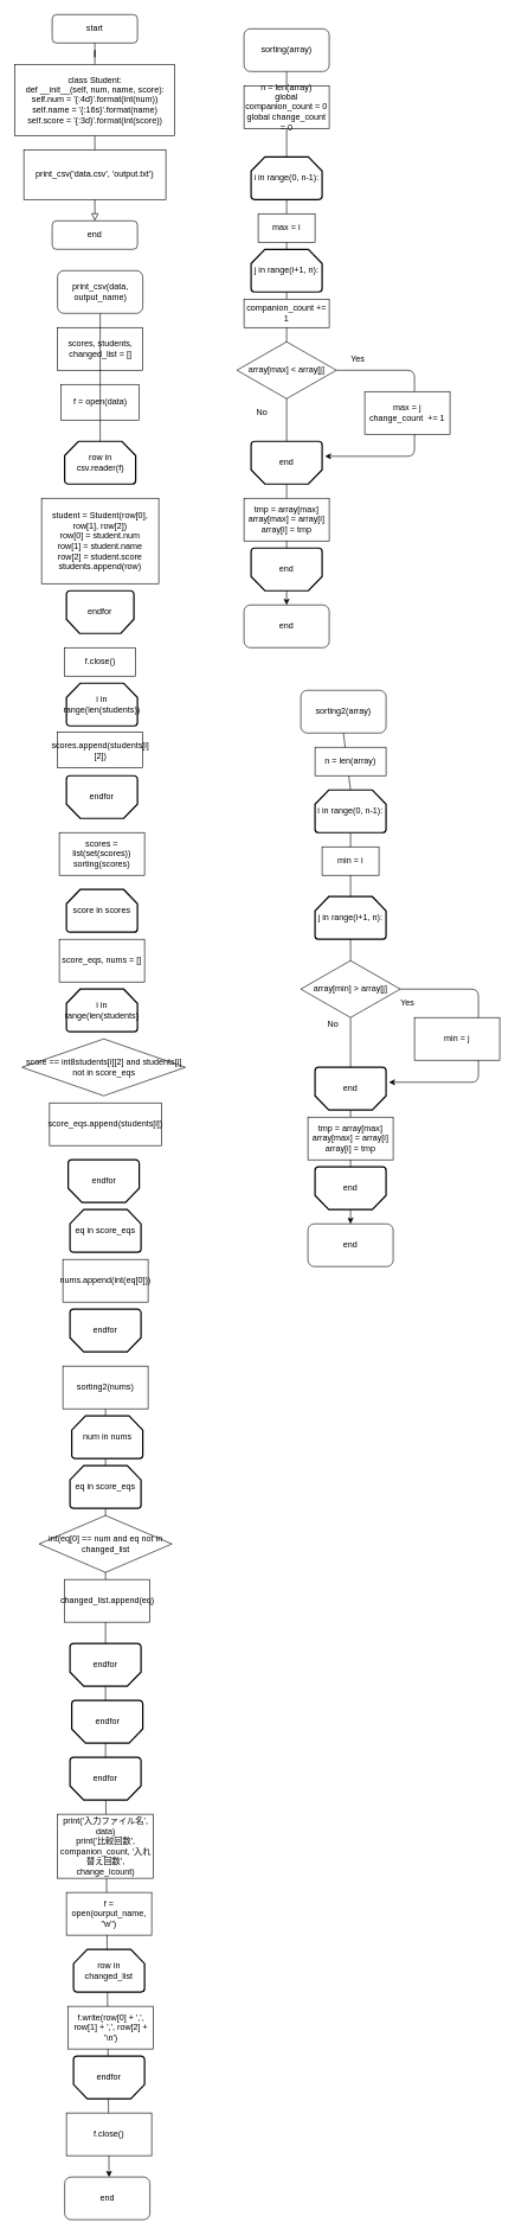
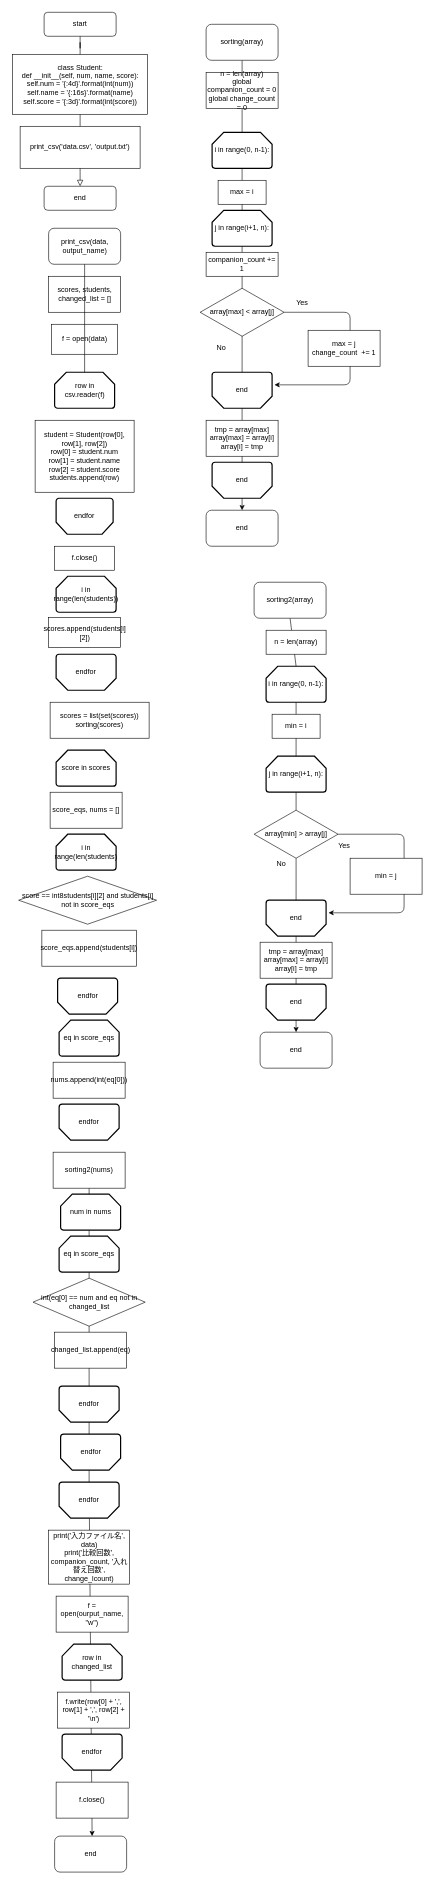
  <mxCell id="0" />
  <mxCell id="1" parent="0" />
  <mxCell id="2" value="" style="endArrow=none;html=1;exitX=0.5;exitY=1;exitDx=0;exitDy=0;startArrow=none;" edge="1" parent="1" source="71" target="72"><mxGeometry width="50" height="50" relative="1" as="geometry"><mxPoint x="148" y="1980" as="sourcePoint" /><mxPoint x="153" y="2770" as="targetPoint" /></mxGeometry></mxCell>
  <mxCell id="3" value="" style="endArrow=classic;html=1;exitX=0.5;exitY=1;exitDx=0;exitDy=0;startArrow=none;" edge="1" parent="1" source="72"><mxGeometry width="50" height="50" relative="1" as="geometry"><mxPoint x="-17" y="1170" as="sourcePoint" /><mxPoint x="153" y="3060" as="targetPoint" /></mxGeometry></mxCell>
  <mxCell id="4" value="" style="endArrow=classic;html=1;exitX=0.5;exitY=1;exitDx=0;exitDy=0;entryX=0.5;entryY=0;entryDx=0;entryDy=0;" edge="1" parent="1" source="12" target="13"><mxGeometry width="50" height="50" relative="1" as="geometry"><mxPoint x="53" y="600" as="sourcePoint" /><mxPoint x="103" y="550" as="targetPoint" /></mxGeometry></mxCell>
  <mxCell id="5" value="" style="endArrow=classic;html=1;exitX=1;exitY=0.5;exitDx=0;exitDy=0;entryX=-0.04;entryY=0.65;entryDx=0;entryDy=0;entryPerimeter=0;" edge="1" parent="1" source="22" target="20"><mxGeometry width="50" height="50" relative="1" as="geometry"><mxPoint x="133" y="660" as="sourcePoint" /><mxPoint x="413" y="580" as="targetPoint" /><Array as="points"><mxPoint x="583" y="520" /><mxPoint x="583" y="641" /></Array></mxGeometry></mxCell>
  <mxCell id="6" value="" style="rounded=0;html=1;jettySize=auto;orthogonalLoop=1;fontSize=11;endArrow=block;endFill=0;endSize=8;strokeWidth=1;shadow=0;labelBackgroundColor=none;edgeStyle=orthogonalEdgeStyle;entryX=0.5;entryY=0;entryDx=0;entryDy=0;startArrow=none;" parent="1" source="10" target="8" edge="1"><mxGeometry relative="1" as="geometry"><mxPoint x="133" y="320" as="targetPoint" /></mxGeometry></mxCell>
  <mxCell id="7" value="start" style="rounded=1;whiteSpace=wrap;html=1;fontSize=12;glass=0;strokeWidth=1;shadow=0;" parent="1" vertex="1"><mxGeometry x="73" y="20" width="120" height="40" as="geometry" /></mxCell>
  <mxCell id="8" value="end" style="rounded=1;whiteSpace=wrap;html=1;fontSize=12;glass=0;strokeWidth=1;shadow=0;" parent="1" vertex="1"><mxGeometry x="73" y="310" width="120" height="40" as="geometry" /></mxCell>
  <mxCell id="9" value="print_csv('data.csv', 'output.txt')" style="rounded=0;whiteSpace=wrap;html=1;" vertex="1" parent="1"><mxGeometry x="33" y="210" width="200" height="70" as="geometry" /></mxCell>
  <mxCell id="10" value="class Student:&lt;br&gt;def __init__(self, num, name, score):&lt;br&gt;self.num = '{:4d}'.format(int(num))&lt;br&gt;self.name = '{:16s}'.format(name)&lt;br&gt;self.score = '{:3d}'.format(int(score))" style="rounded=0;whiteSpace=wrap;html=1;" vertex="1" parent="1"><mxGeometry x="20.5" y="90" width="225" height="100" as="geometry" /></mxCell>
  <mxCell id="11" value="" style="rounded=0;html=1;jettySize=auto;orthogonalLoop=1;fontSize=11;endArrow=none;endFill=0;endSize=8;strokeWidth=1;shadow=0;labelBackgroundColor=none;edgeStyle=orthogonalEdgeStyle;entryX=0.5;entryY=0;entryDx=0;entryDy=0;" edge="1" parent="1" source="7" target="10"><mxGeometry relative="1" as="geometry"><mxPoint x="133" y="60" as="sourcePoint" /><mxPoint x="133" y="310" as="targetPoint" /></mxGeometry></mxCell>
  <mxCell id="12" value="sorting(array)" style="rounded=1;whiteSpace=wrap;html=1;" vertex="1" parent="1"><mxGeometry x="343" y="40" width="120" height="60" as="geometry" /></mxCell>
  <mxCell id="13" value="end" style="rounded=1;whiteSpace=wrap;html=1;" vertex="1" parent="1"><mxGeometry x="343" y="850" width="120" height="60" as="geometry" /></mxCell>
  <mxCell id="14" value="n = len(array)&lt;br&gt;global companion_count = 0&lt;br&gt;global change_count = 0" style="rounded=0;whiteSpace=wrap;html=1;" vertex="1" parent="1"><mxGeometry x="343" y="120" width="120" height="60" as="geometry" /></mxCell>
  <mxCell id="15" value="i in range(0, n-1):" style="strokeWidth=2;html=1;shape=mxgraph.flowchart.loop_limit;whiteSpace=wrap;" vertex="1" parent="1"><mxGeometry x="353" y="220" width="100" height="60" as="geometry" /></mxCell>
  <mxCell id="16" style="edgeStyle=orthogonalEdgeStyle;rounded=0;orthogonalLoop=1;jettySize=auto;html=1;exitX=0.5;exitY=0;exitDx=0;exitDy=0;exitPerimeter=0;" edge="1" parent="1" source="17"><mxGeometry relative="1" as="geometry"><mxPoint x="403" y="830" as="targetPoint" /></mxGeometry></mxCell>
  <mxCell id="17" value="end" style="strokeWidth=2;html=1;shape=mxgraph.flowchart.loop_limit;whiteSpace=wrap;direction=west;" vertex="1" parent="1"><mxGeometry x="353" y="770" width="100" height="60" as="geometry" /></mxCell>
  <mxCell id="18" value="max = i" style="rounded=0;whiteSpace=wrap;html=1;" vertex="1" parent="1"><mxGeometry x="363" y="300" width="80" height="40" as="geometry" /></mxCell>
  <mxCell id="19" value="j in range(i+1, n):" style="strokeWidth=2;html=1;shape=mxgraph.flowchart.loop_limit;whiteSpace=wrap;" vertex="1" parent="1"><mxGeometry x="353" y="350" width="100" height="60" as="geometry" /></mxCell>
  <mxCell id="20" value="end" style="strokeWidth=2;html=1;shape=mxgraph.flowchart.loop_limit;whiteSpace=wrap;direction=west;" vertex="1" parent="1"><mxGeometry x="353" y="620" width="100" height="60" as="geometry" /></mxCell>
  <mxCell id="21" value="companion_count += 1" style="rounded=0;whiteSpace=wrap;html=1;" vertex="1" parent="1"><mxGeometry x="343" y="420" width="120" height="40" as="geometry" /></mxCell>
  <mxCell id="22" value="array[max] &amp;lt; array[j]" style="rhombus;whiteSpace=wrap;html=1;" vertex="1" parent="1"><mxGeometry x="333" y="480" width="140" height="80" as="geometry" /></mxCell>
  <mxCell id="23" value="max = j&lt;br&gt;change_count&amp;nbsp; += 1" style="rounded=0;whiteSpace=wrap;html=1;" vertex="1" parent="1"><mxGeometry x="513" y="550" width="120" height="60" as="geometry" /></mxCell>
  <mxCell id="24" value="tmp = array[max]&lt;br&gt;array[max] = array[i]&lt;br&gt;array[i] = tmp" style="rounded=0;whiteSpace=wrap;html=1;" vertex="1" parent="1"><mxGeometry x="343" y="700" width="120" height="60" as="geometry" /></mxCell>
  <mxCell id="25" value="Yes" style="text;html=1;align=center;verticalAlign=middle;resizable=0;points=[];autosize=1;strokeColor=none;" vertex="1" parent="1"><mxGeometry x="483" y="495" width="40" height="20" as="geometry" /></mxCell>
  <mxCell id="26" value="No" style="text;html=1;align=center;verticalAlign=middle;resizable=0;points=[];autosize=1;strokeColor=none;" vertex="1" parent="1"><mxGeometry x="353" y="570" width="30" height="20" as="geometry" /></mxCell>
  <mxCell id="27" value="print_csv(data, output_name)" style="rounded=1;whiteSpace=wrap;html=1;" vertex="1" parent="1"><mxGeometry x="80.5" y="380" width="120" height="60" as="geometry" /></mxCell>
  <mxCell id="28" value="scores, students, changed_list = []" style="rounded=0;whiteSpace=wrap;html=1;" vertex="1" parent="1"><mxGeometry x="80.5" y="460" width="120" height="60" as="geometry" /></mxCell>
  <mxCell id="29" value="f = open(data)" style="rounded=0;whiteSpace=wrap;html=1;" vertex="1" parent="1"><mxGeometry x="85.5" y="540" width="110" height="50" as="geometry" /></mxCell>
  <mxCell id="30" value="endfor" style="strokeWidth=2;html=1;shape=mxgraph.flowchart.loop_limit;whiteSpace=wrap;direction=west;" vertex="1" parent="1"><mxGeometry x="93" y="830" width="95" height="60" as="geometry" /></mxCell>
  <mxCell id="31" value="student = Student(row[0], row[1], row[2])&lt;br&gt;row[0] = student.num&lt;br&gt;row[1] = student.name&lt;br&gt;row[2] = student.score&lt;br&gt;students.append(row)" style="rounded=0;whiteSpace=wrap;html=1;" vertex="1" parent="1"><mxGeometry x="58" y="700" width="165" height="120" as="geometry" /></mxCell>
  <mxCell id="32" value="f.close()" style="rounded=0;whiteSpace=wrap;html=1;" vertex="1" parent="1"><mxGeometry x="90.5" y="910" width="100" height="40" as="geometry" /></mxCell>
  <mxCell id="33" value="" style="endArrow=none;html=1;exitX=0.5;exitY=1;exitDx=0;exitDy=0;entryX=0.5;entryY=0;entryDx=0;entryDy=0;" edge="1" parent="1" source="38" target="35"><mxGeometry width="50" height="50" relative="1" as="geometry"><mxPoint x="493" y="1030" as="sourcePoint" /><mxPoint x="493" y="1780" as="targetPoint" /></mxGeometry></mxCell>
  <mxCell id="34" value="" style="endArrow=none;html=1;exitX=0.5;exitY=1;exitDx=0;exitDy=0;entryX=0.5;entryY=0;entryDx=0;entryDy=0;startArrow=none;" edge="1" parent="1" source="35" target="48"><mxGeometry width="50" height="50" relative="1" as="geometry"><mxPoint x="493" y="1170" as="sourcePoint" /><mxPoint x="493" y="1780" as="targetPoint" /></mxGeometry></mxCell>
  <mxCell id="35" value="i in range(0, n-1):" style="strokeWidth=2;html=1;shape=mxgraph.flowchart.loop_limit;whiteSpace=wrap;" vertex="1" parent="1"><mxGeometry x="443" y="1110" width="100" height="60" as="geometry" /></mxCell>
  <mxCell id="36" value="" style="endArrow=classic;html=1;exitX=0.5;exitY=1;exitDx=0;exitDy=0;entryX=0.5;entryY=0;entryDx=0;entryDy=0;startArrow=none;" edge="1" parent="1" source="48" target="39"><mxGeometry width="50" height="50" relative="1" as="geometry"><mxPoint x="143" y="1530" as="sourcePoint" /><mxPoint x="193" y="1480" as="targetPoint" /></mxGeometry></mxCell>
  <mxCell id="37" value="" style="endArrow=classic;html=1;exitX=1;exitY=0.5;exitDx=0;exitDy=0;entryX=-0.04;entryY=0.65;entryDx=0;entryDy=0;entryPerimeter=0;" edge="1" parent="1" source="48" target="44"><mxGeometry width="50" height="50" relative="1" as="geometry"><mxPoint x="223" y="1590" as="sourcePoint" /><mxPoint x="503" y="1510" as="targetPoint" /><Array as="points"><mxPoint x="673" y="1390" /><mxPoint x="673" y="1521" /></Array></mxGeometry></mxCell>
  <mxCell id="38" value="sorting2(array)" style="rounded=1;whiteSpace=wrap;html=1;" vertex="1" parent="1"><mxGeometry x="423" y="970" width="120" height="60" as="geometry" /></mxCell>
  <mxCell id="39" value="end" style="rounded=1;whiteSpace=wrap;html=1;" vertex="1" parent="1"><mxGeometry x="433" y="1720" width="120" height="60" as="geometry" /></mxCell>
  <mxCell id="40" value="n = len(array)" style="rounded=0;whiteSpace=wrap;html=1;" vertex="1" parent="1"><mxGeometry x="443" y="1050" width="100" height="40" as="geometry" /></mxCell>
  <mxCell id="41" value="end" style="strokeWidth=2;html=1;shape=mxgraph.flowchart.loop_limit;whiteSpace=wrap;direction=west;" vertex="1" parent="1"><mxGeometry x="443" y="1640" width="100" height="60" as="geometry" /></mxCell>
  <mxCell id="42" value="min = i" style="rounded=0;whiteSpace=wrap;html=1;" vertex="1" parent="1"><mxGeometry x="453" y="1190" width="80" height="40" as="geometry" /></mxCell>
  <mxCell id="43" value="j in range(i+1, n):" style="strokeWidth=2;html=1;shape=mxgraph.flowchart.loop_limit;whiteSpace=wrap;" vertex="1" parent="1"><mxGeometry x="443" y="1260" width="100" height="60" as="geometry" /></mxCell>
  <mxCell id="44" value="end" style="strokeWidth=2;html=1;shape=mxgraph.flowchart.loop_limit;whiteSpace=wrap;direction=west;" vertex="1" parent="1"><mxGeometry x="443" y="1500" width="100" height="60" as="geometry" /></mxCell>
  <mxCell id="45" value="tmp = array[max]&lt;br&gt;array[max] = array[i]&lt;br&gt;array[i] = tmp" style="rounded=0;whiteSpace=wrap;html=1;" vertex="1" parent="1"><mxGeometry x="433" y="1570" width="120" height="60" as="geometry" /></mxCell>
  <mxCell id="46" value="Yes" style="text;html=1;align=center;verticalAlign=middle;resizable=0;points=[];autosize=1;strokeColor=none;" vertex="1" parent="1"><mxGeometry x="553" y="1400" width="40" height="20" as="geometry" /></mxCell>
  <mxCell id="47" value="No" style="text;html=1;align=center;verticalAlign=middle;resizable=0;points=[];autosize=1;strokeColor=none;" vertex="1" parent="1"><mxGeometry x="453" y="1430" width="30" height="20" as="geometry" /></mxCell>
  <mxCell id="48" value="array[min] &amp;gt; array[j]" style="rhombus;whiteSpace=wrap;html=1;" vertex="1" parent="1"><mxGeometry x="423" y="1350" width="140" height="80" as="geometry" /></mxCell>
  <mxCell id="49" value="min = j" style="rounded=0;whiteSpace=wrap;html=1;" vertex="1" parent="1"><mxGeometry x="583" y="1430" width="120" height="60" as="geometry" /></mxCell>
  <mxCell id="50" value="i in range(len(students))" style="strokeWidth=2;html=1;shape=mxgraph.flowchart.loop_limit;whiteSpace=wrap;" vertex="1" parent="1"><mxGeometry x="93" y="960" width="100" height="60" as="geometry" /></mxCell>
  <mxCell id="51" value="endfor" style="strokeWidth=2;html=1;shape=mxgraph.flowchart.loop_limit;whiteSpace=wrap;direction=west;" vertex="1" parent="1"><mxGeometry x="93" y="1090" width="100" height="60" as="geometry" /></mxCell>
  <mxCell id="52" value="scores.append(students[i][2])" style="rounded=0;whiteSpace=wrap;html=1;" vertex="1" parent="1"><mxGeometry x="80.5" y="1029" width="120" height="50" as="geometry" /></mxCell>
- <mxCell id="53" value="scores = list(set(scores))&lt;br&gt;sorting(scores)" style="rounded=0;whiteSpace=wrap;html=1;" vertex="1" parent="1"><mxGeometry x="83" y="1170" width="120" height="60" as="geometry" /></mxCell>
+ <mxCell id="53" value="scores = list(set(scores))&lt;br&gt;sorting(scores)" style="rounded=0;whiteSpace=wrap;html=1;" vertex="1" parent="1"><mxGeometry x="83" y="1170" width="165" height="60" as="geometry" /></mxCell>
  <mxCell id="54" value="score in scores" style="strokeWidth=2;html=1;shape=mxgraph.flowchart.loop_limit;whiteSpace=wrap;" vertex="1" parent="1"><mxGeometry x="93" y="1250" width="100" height="60" as="geometry" /></mxCell>
  <mxCell id="55" value="score_eqs, nums = []" style="rounded=0;whiteSpace=wrap;html=1;" vertex="1" parent="1"><mxGeometry x="83" y="1320" width="120" height="60" as="geometry" /></mxCell>
  <mxCell id="56" value="i in range(len(students)" style="strokeWidth=2;html=1;shape=mxgraph.flowchart.loop_limit;whiteSpace=wrap;" vertex="1" parent="1"><mxGeometry x="93" y="1390" width="100" height="60" as="geometry" /></mxCell>
  <mxCell id="57" value="endfor" style="strokeWidth=2;html=1;shape=mxgraph.flowchart.loop_limit;whiteSpace=wrap;direction=west;" vertex="1" parent="1"><mxGeometry x="95.5" y="1630" width="100" height="60" as="geometry" /></mxCell>
  <mxCell id="58" value="eq in score_eqs" style="strokeWidth=2;html=1;shape=mxgraph.flowchart.loop_limit;whiteSpace=wrap;" vertex="1" parent="1"><mxGeometry x="98" y="1700" width="100" height="60" as="geometry" /></mxCell>
  <mxCell id="59" value="score == int8students[i][2] and students[i] not in score_eqs" style="rhombus;whiteSpace=wrap;html=1;" vertex="1" parent="1"><mxGeometry x="30.5" y="1460" width="230" height="80" as="geometry" /></mxCell>
  <mxCell id="60" value="score_eqs.append(students[i])" style="rounded=0;whiteSpace=wrap;html=1;" vertex="1" parent="1"><mxGeometry x="69.25" y="1550" width="157.5" height="60" as="geometry" /></mxCell>
  <mxCell id="61" value="nums.append(int(eq[0]))" style="rounded=0;whiteSpace=wrap;html=1;" vertex="1" parent="1"><mxGeometry x="88" y="1770" width="120" height="60" as="geometry" /></mxCell>
  <mxCell id="62" value="endfor" style="strokeWidth=2;html=1;shape=mxgraph.flowchart.loop_limit;whiteSpace=wrap;direction=west;" vertex="1" parent="1"><mxGeometry x="98" y="1840" width="100" height="60" as="geometry" /></mxCell>
  <mxCell id="63" value="num in nums" style="strokeWidth=2;html=1;shape=mxgraph.flowchart.loop_limit;whiteSpace=wrap;" vertex="1" parent="1"><mxGeometry x="100.5" y="1990" width="100" height="60" as="geometry" /></mxCell>
  <mxCell id="64" value="eq in score_eqs" style="strokeWidth=2;html=1;shape=mxgraph.flowchart.loop_limit;whiteSpace=wrap;" vertex="1" parent="1"><mxGeometry x="98" y="2060" width="100" height="60" as="geometry" /></mxCell>
  <mxCell id="65" value="endfor" style="strokeWidth=2;html=1;shape=mxgraph.flowchart.loop_limit;whiteSpace=wrap;direction=west;" vertex="1" parent="1"><mxGeometry x="98" y="2310" width="100" height="60" as="geometry" /></mxCell>
  <mxCell id="66" value="endfor" style="strokeWidth=2;html=1;shape=mxgraph.flowchart.loop_limit;whiteSpace=wrap;direction=west;" vertex="1" parent="1"><mxGeometry x="100.5" y="2390" width="100" height="60" as="geometry" /></mxCell>
  <mxCell id="67" value="int(eq[0] == num and eq not in changed_list" style="rhombus;whiteSpace=wrap;html=1;" vertex="1" parent="1"><mxGeometry x="54.5" y="2130" width="187" height="80" as="geometry" /></mxCell>
  <mxCell id="68" value="changed_list.append(eq)" style="rounded=0;whiteSpace=wrap;html=1;" vertex="1" parent="1"><mxGeometry x="90.5" y="2220" width="120" height="60" as="geometry" /></mxCell>
  <mxCell id="69" value="row in csv.reader(f)" style="strokeWidth=2;html=1;shape=mxgraph.flowchart.loop_limit;whiteSpace=wrap;" vertex="1" parent="1"><mxGeometry x="90.5" y="620" width="100" height="60" as="geometry" /></mxCell>
  <mxCell id="70" value="" style="endArrow=none;html=1;exitX=0.5;exitY=1;exitDx=0;exitDy=0;" edge="1" parent="1" source="27" target="69"><mxGeometry width="50" height="50" relative="1" as="geometry"><mxPoint x="140.5" y="440" as="sourcePoint" /><mxPoint x="153" y="2770" as="targetPoint" /></mxGeometry></mxCell>
  <mxCell id="71" value="sorting2(nums)" style="rounded=0;whiteSpace=wrap;html=1;" vertex="1" parent="1"><mxGeometry x="88" y="1920" width="120" height="60" as="geometry" /></mxCell>
  <mxCell id="72" value="endfor" style="strokeWidth=2;html=1;shape=mxgraph.flowchart.loop_limit;whiteSpace=wrap;direction=west;" vertex="1" parent="1"><mxGeometry x="98" y="2470" width="100" height="60" as="geometry" /></mxCell>
  <mxCell id="73" value="print('入力ファイル名', data)&lt;br&gt;print('比較回数', companion_count, '入れ替え回数', change_lcount)" style="rounded=0;whiteSpace=wrap;html=1;" vertex="1" parent="1"><mxGeometry x="80.5" y="2550" width="135" height="90" as="geometry" /></mxCell>
  <mxCell id="74" value="f = open(ourput_name, &quot;w&quot;)" style="rounded=0;whiteSpace=wrap;html=1;" vertex="1" parent="1"><mxGeometry x="93" y="2660" width="120" height="60" as="geometry" /></mxCell>
  <mxCell id="75" value="row in changed_list" style="strokeWidth=2;html=1;shape=mxgraph.flowchart.loop_limit;whiteSpace=wrap;" vertex="1" parent="1"><mxGeometry x="103" y="2740" width="100" height="60" as="geometry" /></mxCell>
  <mxCell id="76" value="endfor" style="strokeWidth=2;html=1;shape=mxgraph.flowchart.loop_limit;whiteSpace=wrap;direction=west;" vertex="1" parent="1"><mxGeometry x="103" y="2890" width="100" height="60" as="geometry" /></mxCell>
  <mxCell id="77" value="f.write(row[0] + ',', row[1] + ',', row[2] + '\n')" style="rounded=0;whiteSpace=wrap;html=1;" vertex="1" parent="1"><mxGeometry x="95.5" y="2820" width="120" height="60" as="geometry" /></mxCell>
  <mxCell id="78" value="f.close()" style="rounded=0;whiteSpace=wrap;html=1;" vertex="1" parent="1"><mxGeometry x="93" y="2970" width="120" height="60" as="geometry" /></mxCell>
  <mxCell id="79" value="end" style="rounded=1;whiteSpace=wrap;html=1;" vertex="1" parent="1"><mxGeometry x="90.5" y="3060" width="120" height="60" as="geometry" /></mxCell>
